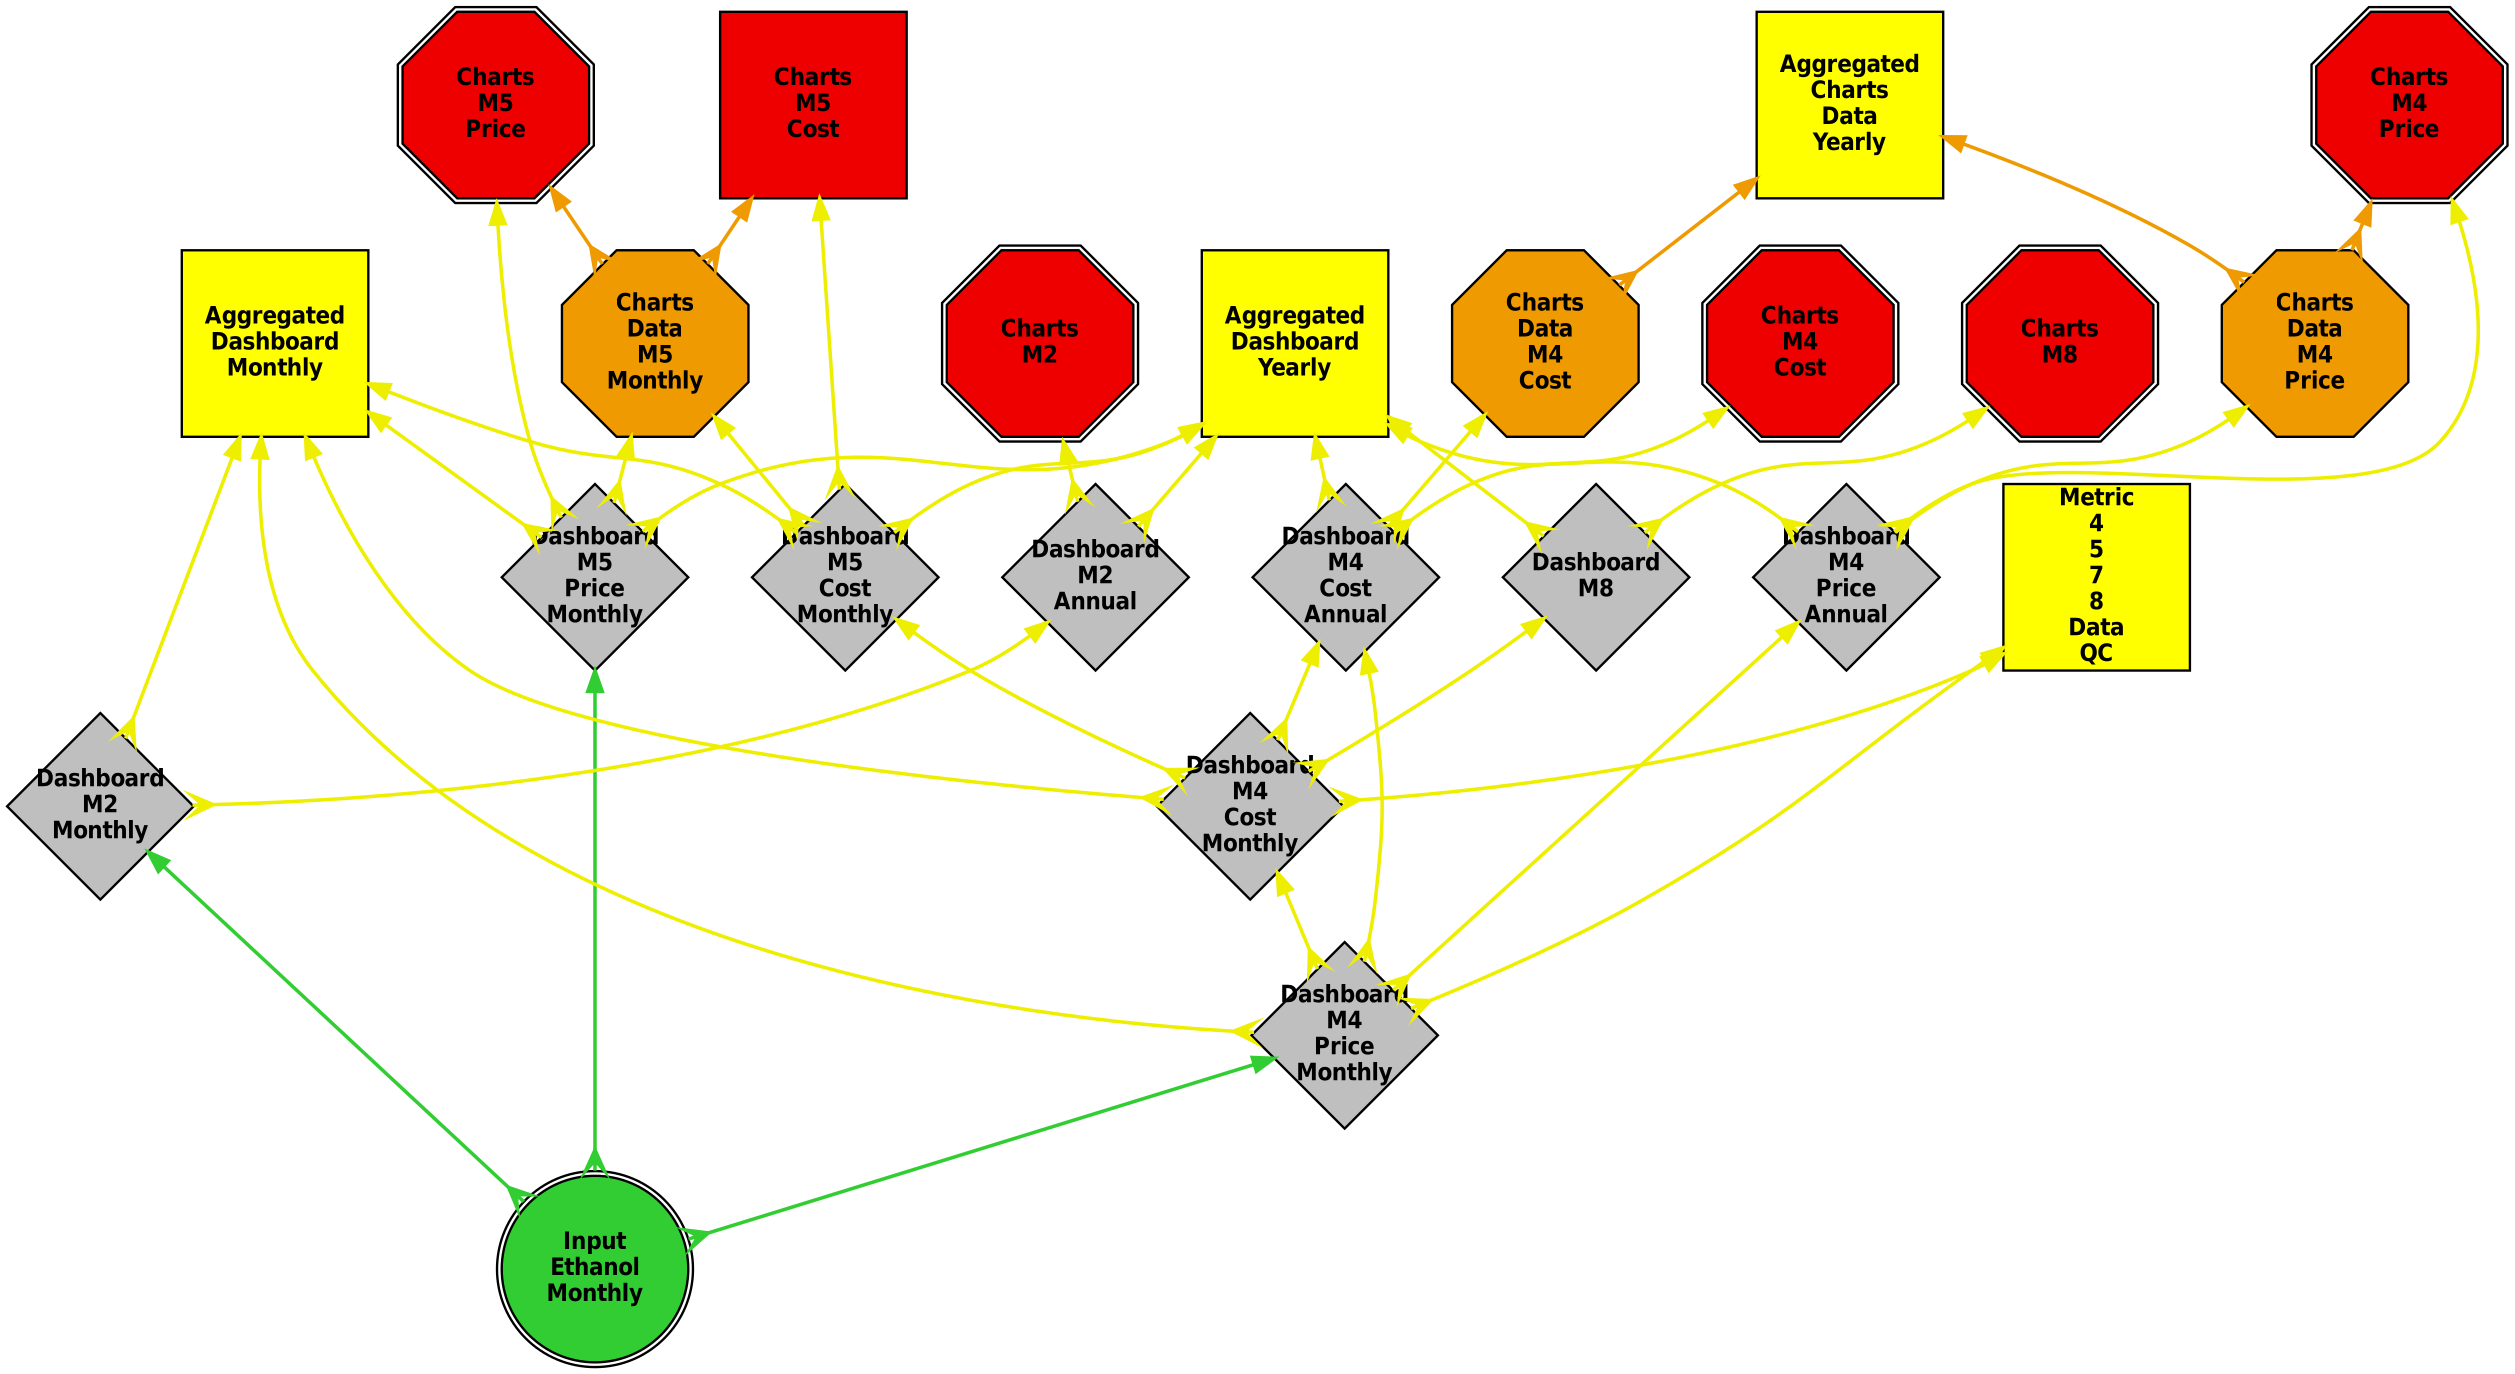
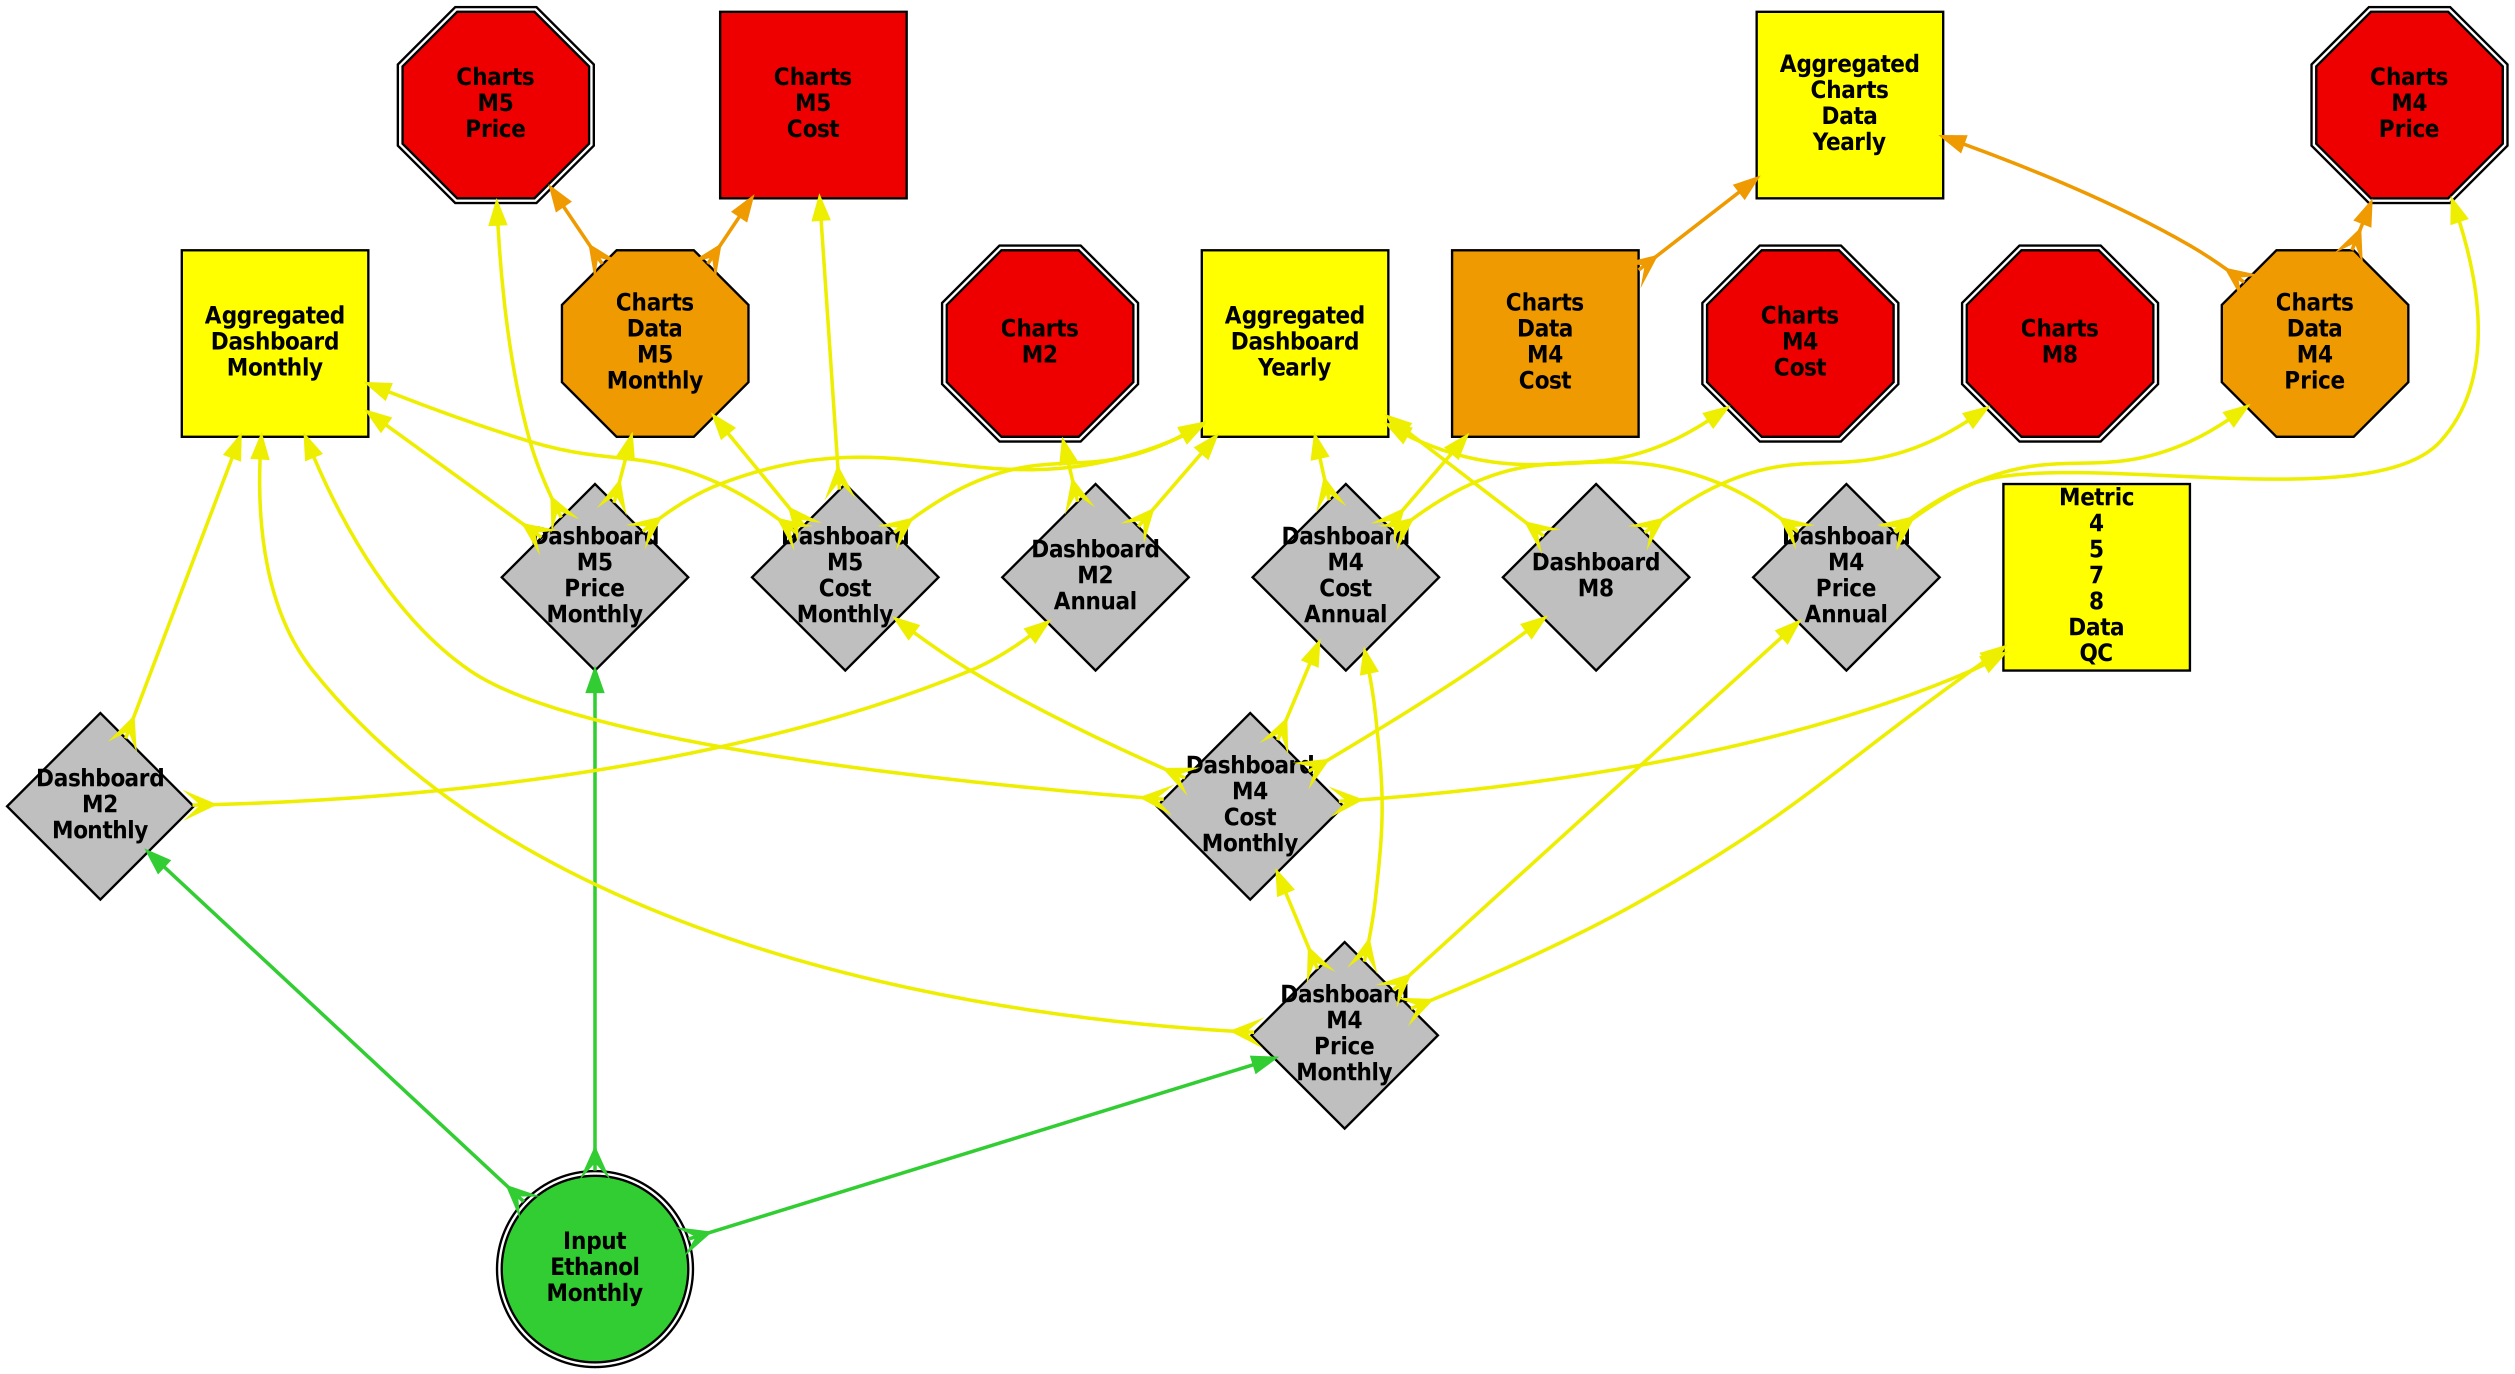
  digraph {
    nodesep=0.75
    node [fillcolor=grey75 fixedsize=true fontname="Helvetica-Narrow-Bold" fontsize=20 penwidth=2 shape=diamond style=filled]
    edge [arrowhead=crow arrowsize=1.75 color=yellow2 dir=both penwidth=3]
    n1 [fillcolor=limegreen height=2.2 label="Input\nEthanol\nMonthly" shape=doublecircle width=2.2]
    n2 [height=2.2 label="Dashboard\nM2\nMonthly" width=2.2]
    n3 [height=2.2 label="Dashboard\nM4\nPrice\nMonthly" width=2.2]
    n4 [height=2.2 label="Dashboard\nM5\nPrice\nMonthly" width=2.2]
    n5 [fillcolor=yellow height=2.2 label="Aggregated\nDashboard\nMonthly" shape=box width=2.2]
    n6 [height=2.2 label="Dashboard\nM4\nCost\nMonthly" width=2.2]
    n7 [height=2.2 label="Dashboard\nM5\nCost\nMonthly" width=2.2]
    n8 [height=2.2 label="Dashboard\nM2\nAnnual" width=2.2]
    n9 [height=2.2 label="Dashboard\nM4\nCost\nAnnual" width=2.2]
    n10 [height=2.2 label="Dashboard\nM4\nPrice\nAnnual" width=2.2]
    n11 [fillcolor=yellow height=2.2 label="Metric\n4\n5\n7\n8\nData\nQC" shape=box width=2.2]
    n12 [fillcolor=yellow height=2.2 label="Aggregated\nDashboard\nYearly" shape=box width=2.2]
    n13 [height=2.2 label="Dashboard\nM8" width=2.2]
    n14 [fillcolor=orange2 height=2.2 label="Charts\nData\nM5\nMonthly" shape=octagon width=2.2]
    n15 [fillcolor=red2 height=2.2 label="Charts\nM5\nPrice" shape=doubleoctagon width=2.2]
    n16 [fillcolor=red2 height=2.2 label="Charts\nM2" shape=doubleoctagon width=2.2]
-   n17 [fillcolor=orange2 height=2.2 label="Charts\nData\nM4\nCost" shape=octagon width=2.2]
+   n17 [fillcolor=orange2 height=2.2 label="Charts\nData\nM4\nCost" shape=box width=2.2]
    n18 [fillcolor=red2 height=2.2 label="Charts\nM4\nCost" shape=doubleoctagon width=2.2]
    n19 [fillcolor=orange2 height=2.2 label="Charts\nData\nM4\nPrice" shape=octagon width=2.2]
    n20 [fillcolor=red2 height=2.2 label="Charts\nM4\nPrice" shape=doubleoctagon width=2.2]
    n21 [fillcolor=red2 height=2.2 label="Charts\nM5\nCost" shape=box width=2.2]
    n22 [fillcolor=yellow height=2.2 label="Aggregated\nCharts\nData\nYearly" shape=box width=2.2]
    n23 [fillcolor=red2 height=2.2 label="Charts\nM8" shape=doubleoctagon width=2.2]
    n2 -> n1 [color=limegreen]
    n3 -> n1 [color=limegreen]
    n4 -> n1 [color=limegreen]
    n5 -> n2
    n5 -> n3
    n5 -> n4
    n5 -> n6
    n5 -> n7
    n6 -> n3
    n7 -> n6
    n8 -> n2
    n9 -> n3
    n9 -> n6
    n10 -> n3
    n11 -> n3
    n11 -> n6
    n12 -> n4
    n12 -> n7
    n12 -> n8
    n12 -> n9
    n12 -> n10
    n12 -> n13
    n13 -> n6
    n14 -> n4
    n14 -> n7
    n15 -> n4
    n15 -> n14 [color=orange2]
    n16 -> n8
    n17 -> n9
    n18 -> n9
    n19 -> n10
    n20 -> n10
    n20 -> n19 [color=orange2]
    n21 -> n7
    n21 -> n14 [color=orange2]
    n22 -> n17 [color=orange2]
    n22 -> n19 [color=orange2]
    n23 -> n13
  }
